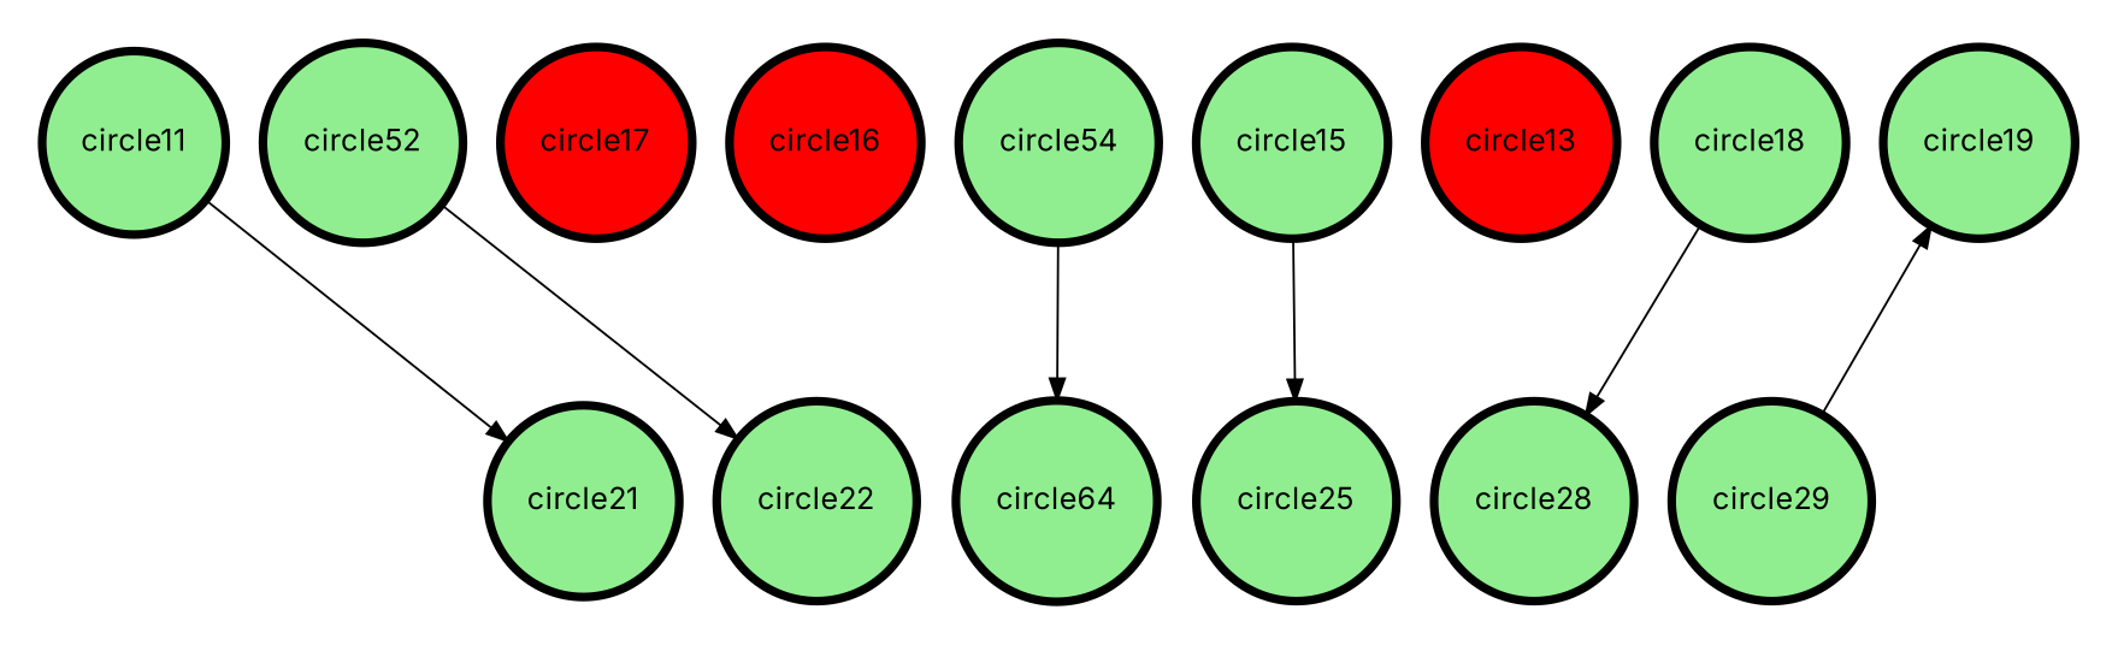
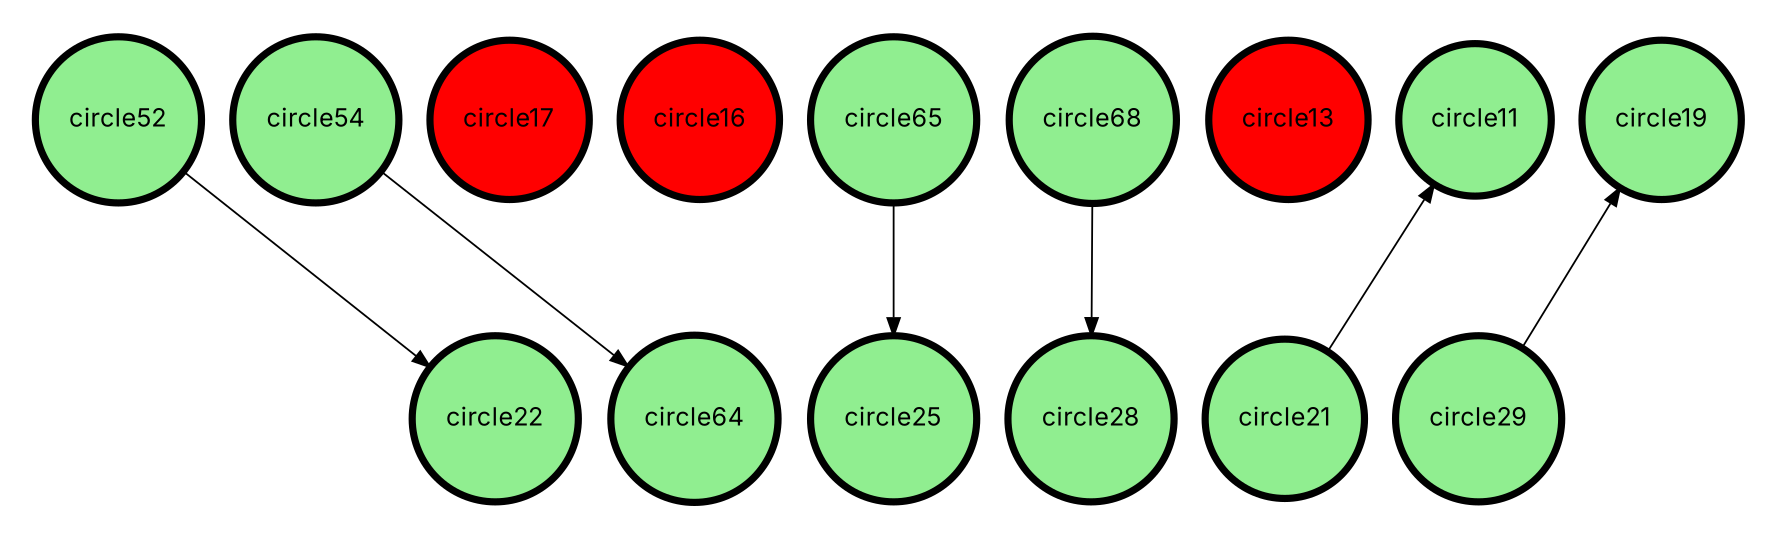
  digraph {
    compound=true
    fontname=Inter
    rankdir=TD
    splines=false
    node [fillcolor=lightgreen fontname=Inter penwidth=4 shape=circle style=filled]
    edge [fontname=Inter minlen=2]
    circle11
    n2 [label=circle52]
    circle13 [fillcolor=red]
    n4 [label=circle54]
-   circle15
+   circle15 [label=circle65]
    circle16 [fillcolor=red]
    circle17 [fillcolor=red]
-   circle18
+   circle18 [label=circle68]
    circle19
    circle21
    circle22
    n12 [label=circle64]
    circle25
    circle28
    circle29
    subgraph cluster_1 {
      style=invis
      circle11
      n2
      circle13
      n4
      circle15
      circle16
      circle17
      circle18
      circle19
    }
    subgraph cluster_2 {
      style=invis
      circle21
      circle22
      n12
      circle25
      circle28
      circle29
    }
-   circle11 -> circle21
+   circle21 -> circle11
    n2 -> circle22
    n4 -> n12
    circle15 -> circle25
    circle18 -> circle28
    circle29 -> circle19
  }
